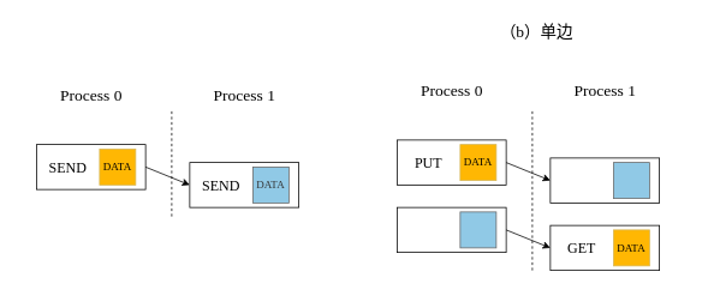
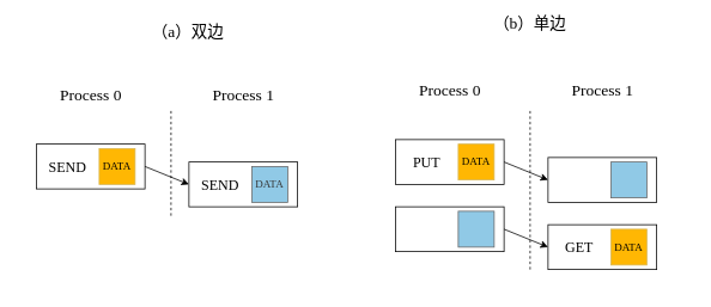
  <mxCell id="0" />
  <mxCell id="1" parent="0" />
  <mxCell id="2" value="" style="rounded=0;whiteSpace=wrap;html=1;fontFamily=Times New Roman;" parent="1" vertex="1"><mxGeometry x="610" y="250" width="121" height="50" as="geometry" /></mxCell>
  <mxCell id="3" value="" style="rounded=0;whiteSpace=wrap;html=1;fontFamily=Times New Roman;" parent="1" vertex="1"><mxGeometry x="40" y="160" width="121" height="50" as="geometry" /></mxCell>
  <mxCell id="4" value="" style="endArrow=none;dashed=1;html=1;rounded=0;fontFamily=Times New Roman;" parent="1" edge="1"><mxGeometry x="0.8" y="20" width="50" height="50" relative="1" as="geometry"><mxPoint x="190" y="240" as="sourcePoint" /><mxPoint x="190" y="120" as="targetPoint" /><mxPoint as="offset" /></mxGeometry></mxCell>
  <mxCell id="5" value="Process 0" style="text;html=1;strokeColor=none;fillColor=none;align=center;verticalAlign=middle;whiteSpace=wrap;rounded=0;fontSize=18;fontFamily=Times New Roman;" parent="1" vertex="1"><mxGeometry x="50.5" y="90" width="100" height="30" as="geometry" /></mxCell>
  <mxCell id="6" value="Process 1" style="text;html=1;strokeColor=none;fillColor=none;align=center;verticalAlign=middle;whiteSpace=wrap;rounded=0;fontSize=18;fontFamily=Times New Roman;" parent="1" vertex="1"><mxGeometry x="220.5" y="90" width="100" height="30" as="geometry" /></mxCell>
  <mxCell id="7" value="DATA" style="rounded=0;whiteSpace=wrap;html=1;fillColor=#FFB703;strokeColor=#d6b656;fontFamily=Times New Roman;" parent="1" vertex="1"><mxGeometry x="110" y="165" width="40" height="40" as="geometry" /></mxCell>
  <mxCell id="8" value="&lt;font style=&quot;font-size: 16px;&quot;&gt;SEND&lt;/font&gt;" style="text;html=1;strokeColor=none;fillColor=none;align=center;verticalAlign=middle;whiteSpace=wrap;rounded=0;fontFamily=Times New Roman;" parent="1" vertex="1"><mxGeometry x="50" y="170" width="50" height="30" as="geometry" /></mxCell>
  <mxCell id="9" value="" style="rounded=0;whiteSpace=wrap;html=1;fontFamily=Times New Roman;" parent="1" vertex="1"><mxGeometry x="210" y="180" width="121" height="50" as="geometry" /></mxCell>
  <mxCell id="10" value="DATA" style="rounded=0;whiteSpace=wrap;html=1;fillColor=#90C9E6;fontColor=#333333;strokeColor=#666666;fontFamily=Times New Roman;" parent="1" vertex="1"><mxGeometry x="280" y="185" width="40" height="40" as="geometry" /></mxCell>
  <mxCell id="11" value="&lt;font style=&quot;font-size: 16px;&quot;&gt;SEND&lt;/font&gt;" style="text;html=1;strokeColor=none;fillColor=none;align=center;verticalAlign=middle;whiteSpace=wrap;rounded=0;fontFamily=Times New Roman;" parent="1" vertex="1"><mxGeometry x="220" y="190" width="50" height="30" as="geometry" /></mxCell>
  <mxCell id="12" value="" style="endArrow=classic;html=1;rounded=0;fontSize=18;exitX=1;exitY=0.5;exitDx=0;exitDy=0;entryX=0;entryY=0.5;entryDx=0;entryDy=0;fontFamily=Times New Roman;" parent="1" source="3" target="9" edge="1"><mxGeometry width="50" height="50" relative="1" as="geometry"><mxPoint x="170" y="390" as="sourcePoint" /><mxPoint x="220" y="340" as="targetPoint" /></mxGeometry></mxCell>
+ <mxCell id="13" value="（a）双边" style="text;html=1;strokeColor=none;fillColor=none;align=center;verticalAlign=middle;whiteSpace=wrap;rounded=0;fontSize=18;fontFamily=Times New Roman;" parent="1" vertex="1"><mxGeometry x="134" y="20" width="150" height="30" as="geometry" /></mxCell>
  <mxCell id="14" value="" style="rounded=0;whiteSpace=wrap;html=1;fontFamily=Times New Roman;" parent="1" vertex="1"><mxGeometry x="440" y="155" width="121" height="50" as="geometry" /></mxCell>
  <mxCell id="15" value="" style="endArrow=none;dashed=1;html=1;rounded=0;fontFamily=Times New Roman;" parent="1" edge="1"><mxGeometry x="0.8" y="20" width="50" height="50" relative="1" as="geometry"><mxPoint x="590" y="300" as="sourcePoint" /><mxPoint x="590" y="120" as="targetPoint" /><mxPoint as="offset" /></mxGeometry></mxCell>
  <mxCell id="16" value="Process 0" style="text;html=1;strokeColor=none;fillColor=none;align=center;verticalAlign=middle;whiteSpace=wrap;rounded=0;fontSize=18;fontFamily=Times New Roman;" parent="1" vertex="1"><mxGeometry x="450.5" y="85" width="100" height="30" as="geometry" /></mxCell>
  <mxCell id="17" value="Process 1" style="text;html=1;strokeColor=none;fillColor=none;align=center;verticalAlign=middle;whiteSpace=wrap;rounded=0;fontSize=18;fontFamily=Times New Roman;" parent="1" vertex="1"><mxGeometry x="620.5" y="85" width="100" height="30" as="geometry" /></mxCell>
  <mxCell id="18" value="DATA" style="rounded=0;whiteSpace=wrap;html=1;fillColor=#FFB703;strokeColor=#d6b656;fontFamily=Times New Roman;" parent="1" vertex="1"><mxGeometry x="510" y="160" width="40" height="40" as="geometry" /></mxCell>
  <mxCell id="19" value="&lt;span style=&quot;font-size: 16px;&quot;&gt;PUT&lt;/span&gt;" style="text;html=1;strokeColor=none;fillColor=none;align=center;verticalAlign=middle;whiteSpace=wrap;rounded=0;fontFamily=Times New Roman;" parent="1" vertex="1"><mxGeometry x="450" y="165" width="50" height="30" as="geometry" /></mxCell>
  <mxCell id="20" value="" style="rounded=0;whiteSpace=wrap;html=1;fontFamily=Times New Roman;" parent="1" vertex="1"><mxGeometry x="610" y="175" width="121" height="50" as="geometry" /></mxCell>
  <mxCell id="21" value="" style="rounded=0;whiteSpace=wrap;html=1;fillColor=#90C9E6;fontColor=#333333;strokeColor=#666666;fontFamily=Times New Roman;" parent="1" vertex="1"><mxGeometry x="680" y="180" width="40" height="40" as="geometry" /></mxCell>
  <mxCell id="22" value="" style="endArrow=classic;html=1;rounded=0;fontSize=18;exitX=1;exitY=0.5;exitDx=0;exitDy=0;entryX=0;entryY=0.5;entryDx=0;entryDy=0;fontFamily=Times New Roman;" parent="1" source="14" target="20" edge="1"><mxGeometry width="50" height="50" relative="1" as="geometry"><mxPoint x="570" y="385" as="sourcePoint" /><mxPoint x="620" y="335" as="targetPoint" /></mxGeometry></mxCell>
- <mxCell id="23" value="（b）单边" style="text;html=1;strokeColor=none;fillColor=none;align=center;verticalAlign=middle;whiteSpace=wrap;rounded=0;fontSize=18;fontFamily=Times New Roman;" parent="1" vertex="1"><mxGeometry x="520" y="20" width="150" height="30" as="geometry" /></mxCell>
+ <mxCell id="23" value="（b）单边" style="text;html=1;strokeColor=none;fillColor=none;align=center;verticalAlign=middle;whiteSpace=wrap;rounded=0;fontSize=18;fontFamily=Times New Roman;" parent="1" vertex="1"><mxGeometry x="515" y="10" width="150" height="30" as="geometry" /></mxCell>
  <mxCell id="24" value="" style="rounded=0;whiteSpace=wrap;html=1;fontFamily=Times New Roman;" parent="1" vertex="1"><mxGeometry x="440" y="230" width="121" height="50" as="geometry" /></mxCell>
  <mxCell id="25" value="" style="rounded=0;whiteSpace=wrap;html=1;fillColor=#90C9E6;fontColor=#333333;strokeColor=#666666;fontFamily=Times New Roman;" parent="1" vertex="1"><mxGeometry x="510" y="235" width="40" height="40" as="geometry" /></mxCell>
  <mxCell id="26" value="DATA" style="rounded=0;whiteSpace=wrap;html=1;fillColor=#FFB703;strokeColor=#d6b656;fontFamily=Times New Roman;" parent="1" vertex="1"><mxGeometry x="680" y="255" width="40" height="40" as="geometry" /></mxCell>
  <mxCell id="27" value="" style="endArrow=classic;html=1;rounded=0;fontSize=18;exitX=1;exitY=0.5;exitDx=0;exitDy=0;entryX=0;entryY=0.5;entryDx=0;entryDy=0;fontFamily=Times New Roman;" parent="1" source="24" edge="1"><mxGeometry width="50" height="50" relative="1" as="geometry"><mxPoint x="570" y="460" as="sourcePoint" /><mxPoint x="610" y="275" as="targetPoint" /></mxGeometry></mxCell>
  <mxCell id="28" value="&lt;span style=&quot;font-size: 16px;&quot;&gt;GET&lt;/span&gt;" style="text;html=1;strokeColor=none;fillColor=none;align=center;verticalAlign=middle;whiteSpace=wrap;rounded=0;fontFamily=Times New Roman;" parent="1" vertex="1"><mxGeometry x="620" y="260" width="50" height="30" as="geometry" /></mxCell>
  <mxCell id="29" value="" style="rounded=0;whiteSpace=wrap;html=1;fontSize=18;fillColor=none;strokeColor=none;fontFamily=Times New Roman;" parent="1" vertex="1"><mxGeometry x="20" y="60" width="750" height="260" as="geometry" /></mxCell>
